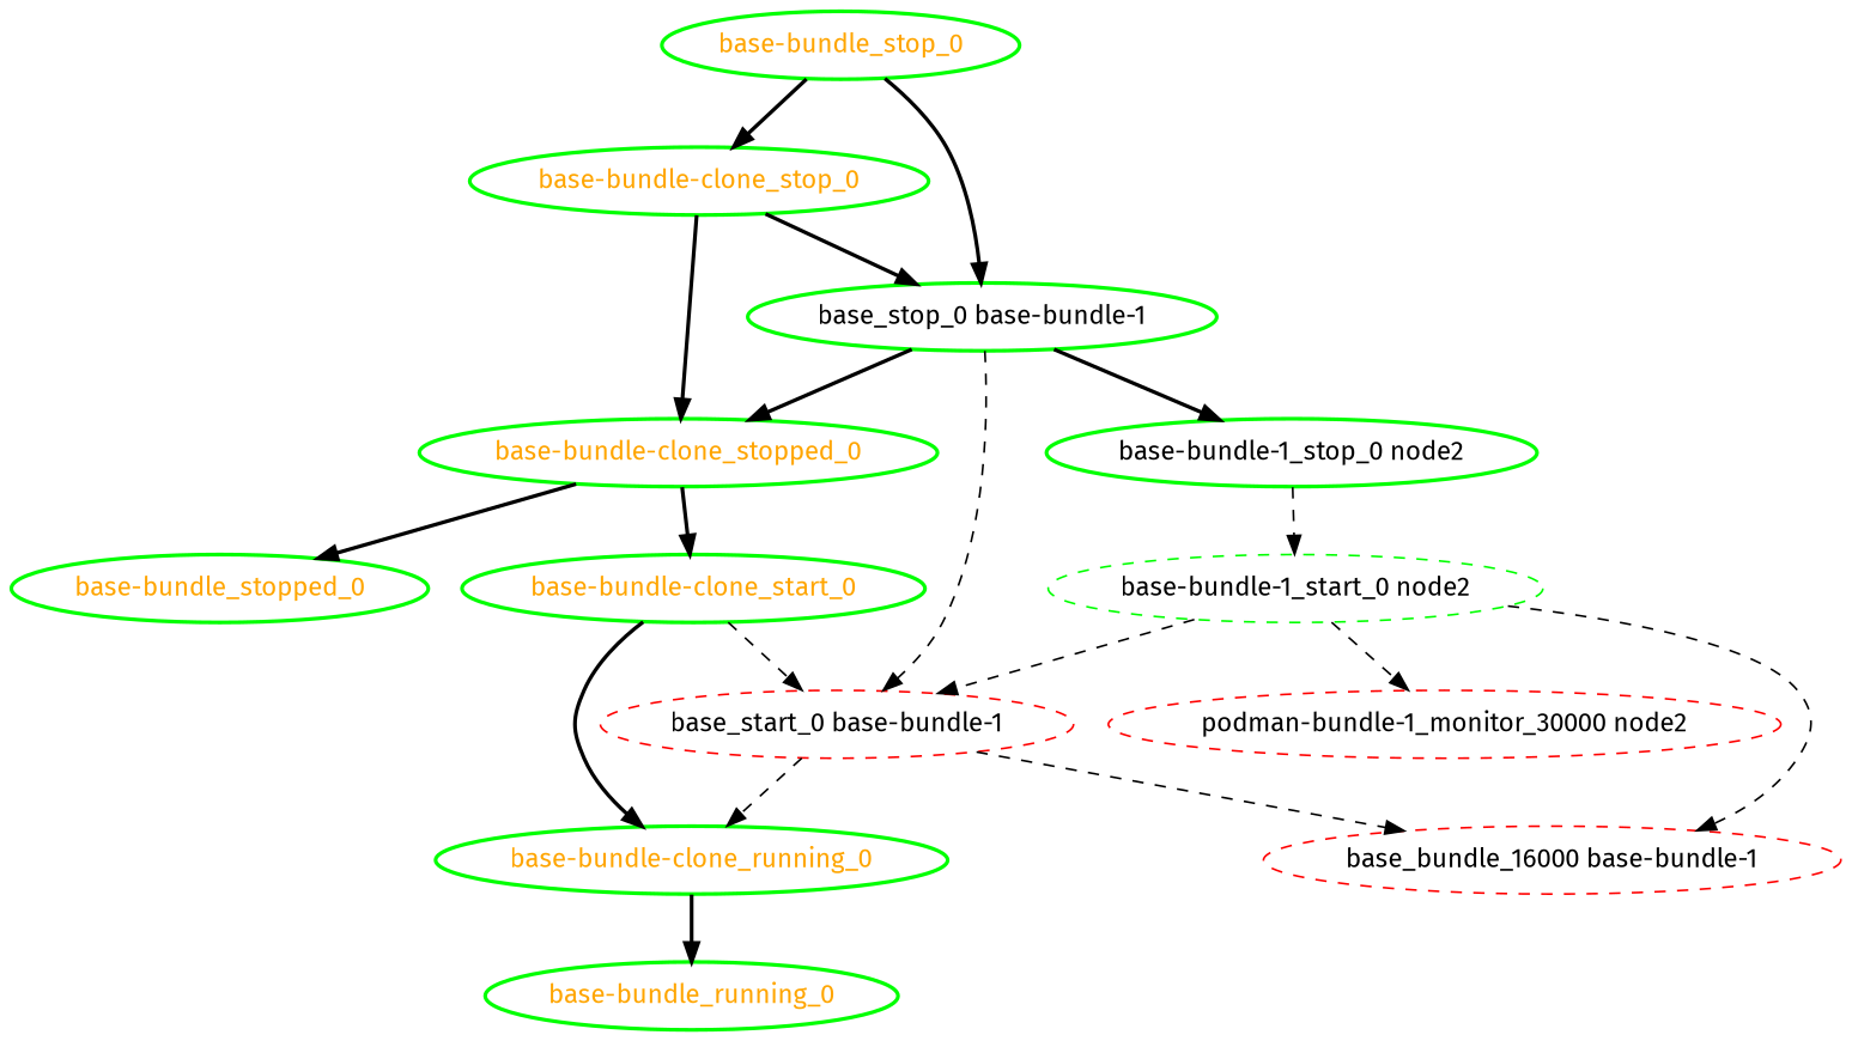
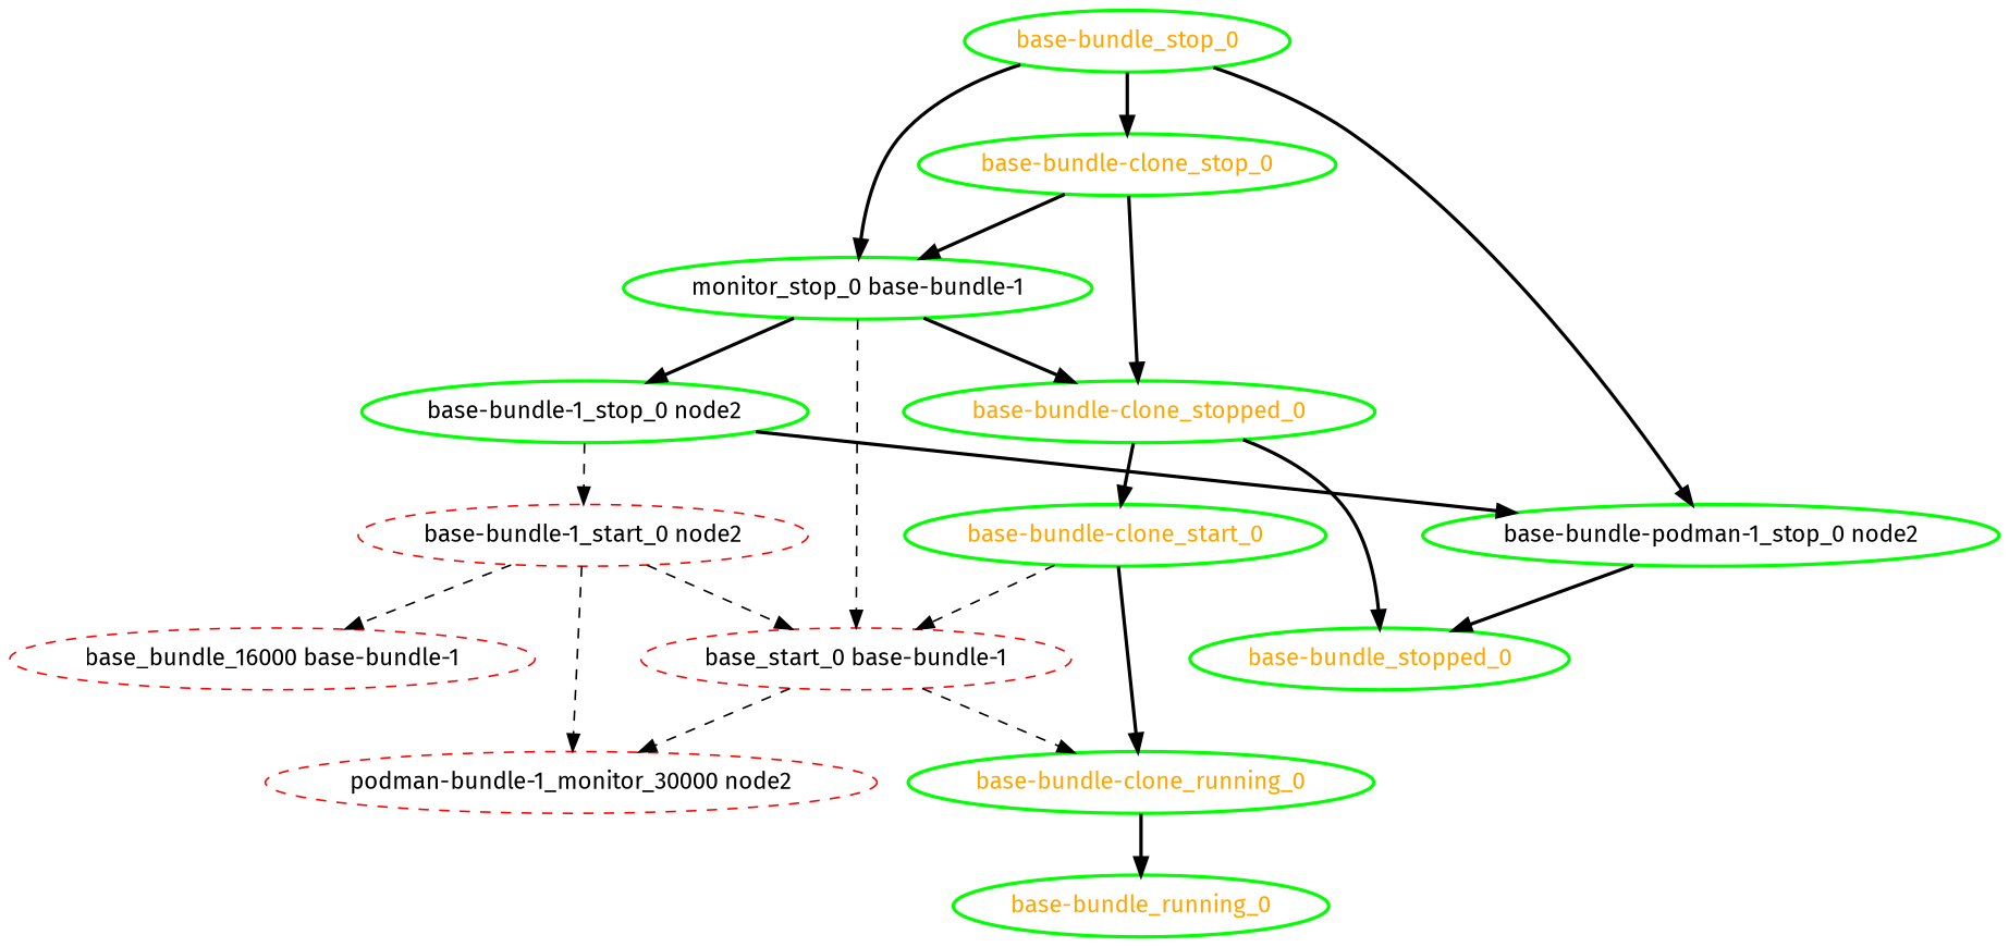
  digraph {
    fontname="Fira Sans"
    node [color=green fontcolor=black fontname="Fira Sans" style=bold]
    edge [fontname="Fira Sans" style=bold]
    n1 [color=red label="podman-bundle-1_monitor_30000 node2" style=dashed]
-   "base-bundle-1_start_0 node2" [style=dashed]
+   "base-bundle-1_start_0 node2" [color=red style=dashed]
    n3 [color=red label="base_bundle_16000 base-bundle-1" style=dashed]
    "base_start_0 base-bundle-1" [color=red style=dashed]
    "base-bundle-clone_running_0" [fontcolor=orange]
    "base-bundle_running_0" [fontcolor=orange]
    "base-bundle-1_stop_0 node2"
+   "base-bundle-podman-1_stop_0 node2"
    "base-bundle_stopped_0" [fontcolor=orange]
    "base-bundle-clone_start_0" [fontcolor=orange]
    "base-bundle-clone_stop_0" [fontcolor=orange]
    "base-bundle-clone_stopped_0" [fontcolor=orange]
-   "base_stop_0 base-bundle-1"
+   "base_stop_0 base-bundle-1" [label="monitor_stop_0 base-bundle-1"]
    "base-bundle_stop_0" [fontcolor=orange]
    "base-bundle-1_start_0 node2" -> n1 [style=dashed]
    "base-bundle-1_start_0 node2" -> n3 [style=dashed]
    "base-bundle-1_start_0 node2" -> "base_start_0 base-bundle-1" [style=dashed]
-   "base_start_0 base-bundle-1" -> n3 [style=dashed]
+   "base_start_0 base-bundle-1" -> n1 [style=dashed]
    "base_start_0 base-bundle-1" -> "base-bundle-clone_running_0" [style=dashed]
    "base-bundle-clone_running_0" -> "base-bundle_running_0"
    "base-bundle-1_stop_0 node2" -> "base-bundle-1_start_0 node2" [style=dashed]
+   "base-bundle-1_stop_0 node2" -> "base-bundle-podman-1_stop_0 node2"
+   "base-bundle-podman-1_stop_0 node2" -> "base-bundle_stopped_0"
    "base-bundle-clone_start_0" -> "base_start_0 base-bundle-1" [style=dashed]
    "base-bundle-clone_start_0" -> "base-bundle-clone_running_0"
    "base-bundle-clone_stop_0" -> "base-bundle-clone_stopped_0"
    "base-bundle-clone_stop_0" -> "base_stop_0 base-bundle-1"
    "base-bundle-clone_stopped_0" -> "base-bundle_stopped_0"
    "base-bundle-clone_stopped_0" -> "base-bundle-clone_start_0"
    "base_stop_0 base-bundle-1" -> "base_start_0 base-bundle-1" [style=dashed]
    "base_stop_0 base-bundle-1" -> "base-bundle-1_stop_0 node2"
    "base_stop_0 base-bundle-1" -> "base-bundle-clone_stopped_0"
+   "base-bundle_stop_0" -> "base-bundle-podman-1_stop_0 node2"
    "base-bundle_stop_0" -> "base-bundle-clone_stop_0"
    "base-bundle_stop_0" -> "base_stop_0 base-bundle-1"
  }
